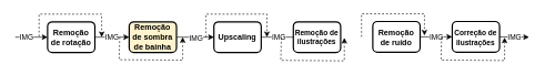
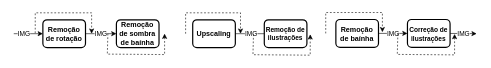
  <mxCell id="0" />
  <mxCell id="1" parent="0" />
- <mxCell id="2" value="" style="edgeStyle=orthogonalEdgeStyle;rounded=0;orthogonalLoop=1;jettySize=auto;html=1;" parent="1" source="4" target="10" edge="1"><mxGeometry relative="1" as="geometry" /></mxCell>
- <mxCell id="3" value="IMG" style="edgeLabel;html=1;align=center;verticalAlign=middle;resizable=0;points=[];" vertex="1" connectable="0" parent="2"><mxGeometry x="0.034" y="-1" relative="1" as="geometry"><mxPoint as="offset" /></mxGeometry></mxCell>
- <mxCell id="4" value="&lt;b&gt;Remoção de sombra de baínha&lt;/b&gt;" style="rounded=1;whiteSpace=wrap;html=1;absoluteArcSize=1;arcSize=14;strokeWidth=2;fillColor=#fff2cc;" parent="1" vertex="1"><mxGeometry x="192.049" y="32.667" width="71.457" height="46.667" as="geometry" /></mxCell>
+ <mxCell id="4" value="&lt;b&gt;Remoção de sombra de baínha&lt;/b&gt;" style="rounded=1;whiteSpace=wrap;html=1;absoluteArcSize=1;arcSize=14;strokeWidth=2;" parent="1" vertex="1"><mxGeometry x="192.049" y="32.667" width="71.457" height="46.667" as="geometry" /></mxCell>
  <mxCell id="5" value="" style="edgeStyle=orthogonalEdgeStyle;rounded=0;orthogonalLoop=1;jettySize=auto;html=1;" parent="1" source="7" target="4" edge="1"><mxGeometry relative="1" as="geometry" /></mxCell>
  <mxCell id="6" value="IMG" style="edgeLabel;html=1;align=center;verticalAlign=middle;resizable=0;points=[];" vertex="1" connectable="0" parent="5"><mxGeometry x="-0.212" relative="1" as="geometry"><mxPoint x="5" as="offset" /></mxGeometry></mxCell>
  <mxCell id="7" value="&lt;b&gt;Remoção de rotação&lt;/b&gt;" style="rounded=1;whiteSpace=wrap;html=1;absoluteArcSize=1;arcSize=14;strokeWidth=2;" parent="1" vertex="1"><mxGeometry x="68.796" y="32.667" width="71.457" height="46.667" as="geometry" /></mxCell>
  <mxCell id="8" value="" style="edgeStyle=orthogonalEdgeStyle;rounded=0;orthogonalLoop=1;jettySize=auto;html=1;endArrow=none;" parent="1" source="10" target="22" edge="1"><mxGeometry relative="1" as="geometry" /></mxCell>
  <mxCell id="9" value="IMG" style="edgeLabel;html=1;align=center;verticalAlign=middle;resizable=0;points=[];" vertex="1" connectable="0" parent="8"><mxGeometry x="0.148" relative="1" as="geometry"><mxPoint x="-2" as="offset" /></mxGeometry></mxCell>
  <mxCell id="10" value="&lt;b&gt;Upscaling&lt;/b&gt;" style="rounded=1;whiteSpace=wrap;html=1;absoluteArcSize=1;arcSize=14;strokeWidth=2;" parent="1" vertex="1"><mxGeometry x="320.002" y="32.667" width="71.457" height="46.667" as="geometry" /></mxCell>
  <mxCell id="11" value="" style="endArrow=classic;html=1;rounded=0;dashed=1;" parent="1" edge="1"><mxGeometry width="50" height="50" relative="1" as="geometry"><mxPoint x="177.758" y="56" as="sourcePoint" /><mxPoint x="272.884" y="56" as="targetPoint" /><Array as="points"><mxPoint x="176.865" y="90.222" /><mxPoint x="272.884" y="91" /></Array></mxGeometry></mxCell>
  <mxCell id="12" value="" style="endArrow=classic;html=1;rounded=0;dashed=1;" parent="1" edge="1"><mxGeometry width="50" height="50" relative="1" as="geometry"><mxPoint x="308.117" y="56" as="sourcePoint" /><mxPoint x="400.118" y="56" as="targetPoint" /><Array as="points"><mxPoint x="308.117" y="21" /><mxPoint x="400.118" y="21" /></Array></mxGeometry></mxCell>
  <mxCell id="13" value="" style="endArrow=classic;html=1;rounded=0;entryX=0;entryY=0.5;entryDx=0;entryDy=0;" parent="1" target="7" edge="1"><mxGeometry width="50" height="50" relative="1" as="geometry"><mxPoint x="20" y="56" as="sourcePoint" /><mxPoint x="59.864" y="44.333" as="targetPoint" /></mxGeometry></mxCell>
  <mxCell id="14" value="IMG" style="edgeLabel;html=1;align=center;verticalAlign=middle;resizable=0;points=[];" vertex="1" connectable="0" parent="13"><mxGeometry x="-0.467" y="-1" relative="1" as="geometry"><mxPoint x="4" y="-1" as="offset" /></mxGeometry></mxCell>
  <mxCell id="15" value="" style="endArrow=classic;html=1;rounded=0;dashed=1;" parent="1" edge="1"><mxGeometry width="50" height="50" relative="1" as="geometry"><mxPoint x="56" y="55" as="sourcePoint" /><mxPoint x="150.525" y="56" as="targetPoint" /><Array as="points"><mxPoint x="56" y="21" /><mxPoint x="150.525" y="21" /></Array></mxGeometry></mxCell>
  <mxCell id="16" value="" style="edgeStyle=orthogonalEdgeStyle;rounded=0;orthogonalLoop=1;jettySize=auto;html=1;" parent="1" source="18" target="21" edge="1"><mxGeometry relative="1" as="geometry" /></mxCell>
  <mxCell id="17" value="IMG" style="edgeLabel;html=1;align=center;verticalAlign=middle;resizable=0;points=[];" vertex="1" connectable="0" parent="16"><mxGeometry x="0.052" y="2" relative="1" as="geometry"><mxPoint x="-2" y="2" as="offset" /></mxGeometry></mxCell>
- <mxCell id="18" value="&lt;b&gt;Remoção de ruído&lt;/b&gt;" style="rounded=1;whiteSpace=wrap;html=1;absoluteArcSize=1;arcSize=14;strokeWidth=2;" parent="1" vertex="1"><mxGeometry x="560.002" y="32.167" width="71.457" height="46.667" as="geometry" /></mxCell>
+ <mxCell id="18" value="&lt;b&gt;Remoção de baínha&lt;/b&gt;" style="rounded=1;whiteSpace=wrap;html=1;absoluteArcSize=1;arcSize=14;strokeWidth=2;" parent="1" vertex="1"><mxGeometry x="560.002" y="32.167" width="71.457" height="46.667" as="geometry" /></mxCell>
  <mxCell id="19" style="edgeStyle=orthogonalEdgeStyle;rounded=0;orthogonalLoop=1;jettySize=auto;html=1;" parent="1" source="21" edge="1"><mxGeometry relative="1" as="geometry"><mxPoint x="796" y="56" as="targetPoint" /></mxGeometry></mxCell>
  <mxCell id="20" value="IMG" style="edgeLabel;html=1;align=center;verticalAlign=middle;resizable=0;points=[];" vertex="1" connectable="0" parent="19"><mxGeometry x="-0.151" relative="1" as="geometry"><mxPoint x="3" as="offset" /></mxGeometry></mxCell>
  <mxCell id="21" value="&lt;b&gt;&lt;font style=&quot;font-size: 11px;&quot;&gt;Correção de ilustrações&lt;/font&gt;&lt;/b&gt;" style="rounded=1;whiteSpace=wrap;html=1;absoluteArcSize=1;arcSize=14;strokeWidth=2;" parent="1" vertex="1"><mxGeometry x="680.002" y="32.167" width="71.457" height="46.667" as="geometry" /></mxCell>
  <mxCell id="22" value="&lt;b style=&quot;font-size: 11px;&quot;&gt;Remoção de ilustrações&lt;/b&gt;" style="rounded=1;whiteSpace=wrap;html=1;absoluteArcSize=1;arcSize=14;strokeWidth=2;fontSize=11;" parent="1" vertex="1"><mxGeometry x="440.002" y="32.667" width="71.457" height="46.667" as="geometry" /></mxCell>
  <mxCell id="23" value="" style="endArrow=classic;html=1;rounded=0;dashed=1;" parent="1" edge="1"><mxGeometry width="50" height="50" relative="1" as="geometry"><mxPoint x="421.898" y="57" as="sourcePoint" /><mxPoint x="517.024" y="57" as="targetPoint" /><Array as="points"><mxPoint x="421.005" y="91.222" /><mxPoint x="517.024" y="92" /></Array></mxGeometry></mxCell>
  <mxCell id="24" value="" style="endArrow=classic;html=1;rounded=0;dashed=1;" parent="1" edge="1"><mxGeometry width="50" height="50" relative="1" as="geometry"><mxPoint x="542.997" y="55.5" as="sourcePoint" /><mxPoint x="638" y="53.5" as="targetPoint" /><Array as="points"><mxPoint x="542.997" y="20.5" /><mxPoint x="638" y="20.5" /></Array></mxGeometry></mxCell>
  <mxCell id="25" value="" style="endArrow=classic;html=1;rounded=0;dashed=1;" parent="1" edge="1"><mxGeometry width="50" height="50" relative="1" as="geometry"><mxPoint x="663.898" y="56.5" as="sourcePoint" /><mxPoint x="759.024" y="56.5" as="targetPoint" /><Array as="points"><mxPoint x="663.005" y="90.722" /><mxPoint x="759.024" y="91.5" /></Array></mxGeometry></mxCell>
